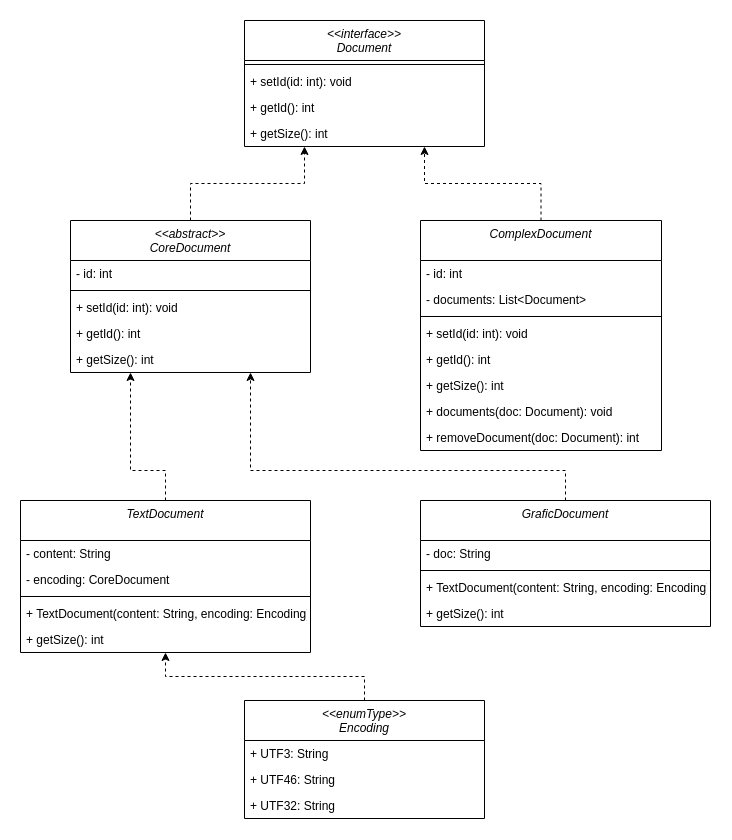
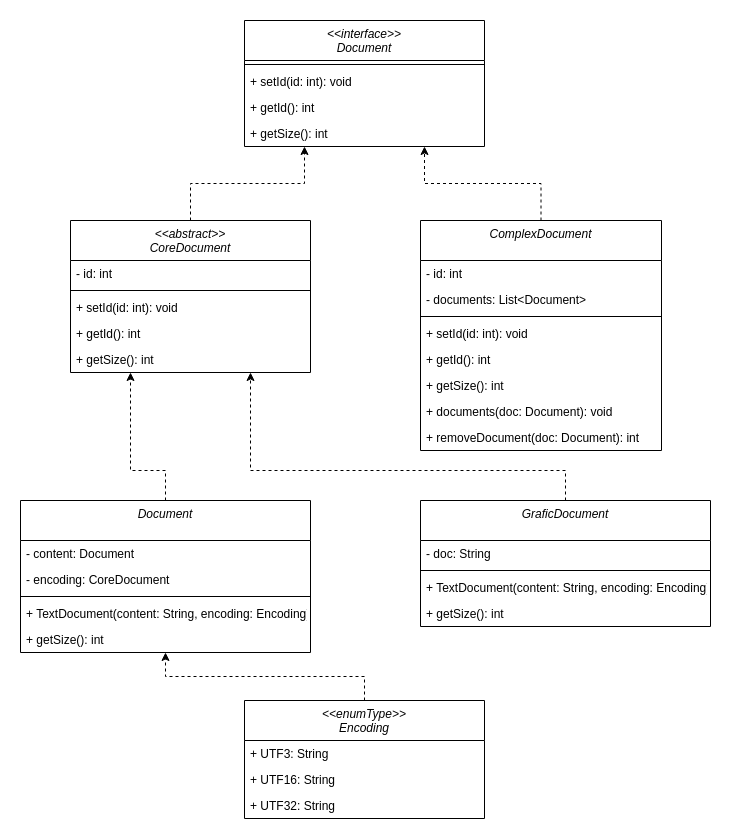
  <mxCell id="0" />
  <mxCell id="1" parent="0" />
  <mxCell id="2" value="&lt;&lt;interface&gt;&gt;&#10;Document" style="swimlane;fontStyle=2;align=center;verticalAlign=top;childLayout=stackLayout;horizontal=1;startSize=40;horizontalStack=0;resizeParent=1;resizeLast=0;collapsible=1;marginBottom=0;rounded=0;shadow=0;strokeWidth=1;" parent="1" vertex="1"><mxGeometry x="244" y="20" width="240" height="126" as="geometry"><mxRectangle x="230" y="140" width="160" height="26" as="alternateBounds" /></mxGeometry></mxCell>
  <mxCell id="3" value="" style="line;html=1;strokeWidth=1;align=left;verticalAlign=middle;spacingTop=-1;spacingLeft=3;spacingRight=3;rotatable=0;labelPosition=right;points=[];portConstraint=eastwest;" parent="2" vertex="1"><mxGeometry y="40" width="240" height="8" as="geometry" /></mxCell>
  <mxCell id="4" value="+ setId(id: int): void" style="text;align=left;verticalAlign=top;spacingLeft=4;spacingRight=4;overflow=hidden;rotatable=0;points=[[0,0.5],[1,0.5]];portConstraint=eastwest;" parent="2" vertex="1"><mxGeometry y="48" width="240" height="26" as="geometry" /></mxCell>
  <mxCell id="5" value="+ getId(): int" style="text;align=left;verticalAlign=top;spacingLeft=4;spacingRight=4;overflow=hidden;rotatable=0;points=[[0,0.5],[1,0.5]];portConstraint=eastwest;" parent="2" vertex="1"><mxGeometry y="74" width="240" height="26" as="geometry" /></mxCell>
  <mxCell id="6" value="+ getSize(): int" style="text;align=left;verticalAlign=top;spacingLeft=4;spacingRight=4;overflow=hidden;rotatable=0;points=[[0,0.5],[1,0.5]];portConstraint=eastwest;" parent="2" vertex="1"><mxGeometry y="100" width="240" height="26" as="geometry" /></mxCell>
  <mxCell id="7" style="edgeStyle=orthogonalEdgeStyle;rounded=0;orthogonalLoop=1;jettySize=auto;html=1;exitX=0.5;exitY=0;exitDx=0;exitDy=0;entryX=0.25;entryY=1;entryDx=0;entryDy=0;dashed=1;" parent="1" source="8" target="2" edge="1"><mxGeometry relative="1" as="geometry" /></mxCell>
  <mxCell id="8" value="&lt;&lt;abstract&gt;&gt;&#10;CoreDocument" style="swimlane;fontStyle=2;align=center;verticalAlign=top;childLayout=stackLayout;horizontal=1;startSize=40;horizontalStack=0;resizeParent=1;resizeLast=0;collapsible=1;marginBottom=0;rounded=0;shadow=0;strokeWidth=1;" parent="1" vertex="1"><mxGeometry x="70" y="220" width="240" height="152" as="geometry"><mxRectangle x="230" y="140" width="160" height="26" as="alternateBounds" /></mxGeometry></mxCell>
  <mxCell id="9" value="- id: int" style="text;align=left;verticalAlign=top;spacingLeft=4;spacingRight=4;overflow=hidden;rotatable=0;points=[[0,0.5],[1,0.5]];portConstraint=eastwest;" parent="8" vertex="1"><mxGeometry y="40" width="240" height="26" as="geometry" /></mxCell>
  <mxCell id="10" value="" style="line;html=1;strokeWidth=1;align=left;verticalAlign=middle;spacingTop=-1;spacingLeft=3;spacingRight=3;rotatable=0;labelPosition=right;points=[];portConstraint=eastwest;" parent="8" vertex="1"><mxGeometry y="66" width="240" height="8" as="geometry" /></mxCell>
  <mxCell id="11" value="+ setId(id: int): void" style="text;align=left;verticalAlign=top;spacingLeft=4;spacingRight=4;overflow=hidden;rotatable=0;points=[[0,0.5],[1,0.5]];portConstraint=eastwest;" parent="8" vertex="1"><mxGeometry y="74" width="240" height="26" as="geometry" /></mxCell>
  <mxCell id="12" value="+ getId(): int" style="text;align=left;verticalAlign=top;spacingLeft=4;spacingRight=4;overflow=hidden;rotatable=0;points=[[0,0.5],[1,0.5]];portConstraint=eastwest;" parent="8" vertex="1"><mxGeometry y="100" width="240" height="26" as="geometry" /></mxCell>
  <mxCell id="13" value="+ getSize(): int" style="text;align=left;verticalAlign=top;spacingLeft=4;spacingRight=4;overflow=hidden;rotatable=0;points=[[0,0.5],[1,0.5]];portConstraint=eastwest;" parent="8" vertex="1"><mxGeometry y="126" width="240" height="26" as="geometry" /></mxCell>
  <mxCell id="14" style="edgeStyle=orthogonalEdgeStyle;rounded=0;orthogonalLoop=1;jettySize=auto;html=1;exitX=0.5;exitY=0;exitDx=0;exitDy=0;entryX=0.75;entryY=1;entryDx=0;entryDy=0;dashed=1;" parent="1" source="15" target="2" edge="1"><mxGeometry relative="1" as="geometry" /></mxCell>
  <mxCell id="15" value="ComplexDocument" style="swimlane;fontStyle=2;align=center;verticalAlign=top;childLayout=stackLayout;horizontal=1;startSize=40;horizontalStack=0;resizeParent=1;resizeLast=0;collapsible=1;marginBottom=0;rounded=0;shadow=0;strokeWidth=1;" parent="1" vertex="1"><mxGeometry x="420" y="220" width="241" height="230" as="geometry"><mxRectangle x="230" y="140" width="160" height="26" as="alternateBounds" /></mxGeometry></mxCell>
  <mxCell id="16" value="- id: int" style="text;align=left;verticalAlign=top;spacingLeft=4;spacingRight=4;overflow=hidden;rotatable=0;points=[[0,0.5],[1,0.5]];portConstraint=eastwest;" parent="15" vertex="1"><mxGeometry y="40" width="241" height="26" as="geometry" /></mxCell>
  <mxCell id="17" value="- documents: List&lt;Document&gt;" style="text;align=left;verticalAlign=top;spacingLeft=4;spacingRight=4;overflow=hidden;rotatable=0;points=[[0,0.5],[1,0.5]];portConstraint=eastwest;" parent="15" vertex="1"><mxGeometry y="66" width="241" height="26" as="geometry" /></mxCell>
  <mxCell id="18" value="" style="line;html=1;strokeWidth=1;align=left;verticalAlign=middle;spacingTop=-1;spacingLeft=3;spacingRight=3;rotatable=0;labelPosition=right;points=[];portConstraint=eastwest;" parent="15" vertex="1"><mxGeometry y="92" width="241" height="8" as="geometry" /></mxCell>
  <mxCell id="19" value="+ setId(id: int): void" style="text;align=left;verticalAlign=top;spacingLeft=4;spacingRight=4;overflow=hidden;rotatable=0;points=[[0,0.5],[1,0.5]];portConstraint=eastwest;" parent="15" vertex="1"><mxGeometry y="100" width="241" height="26" as="geometry" /></mxCell>
  <mxCell id="20" value="+ getId(): int" style="text;align=left;verticalAlign=top;spacingLeft=4;spacingRight=4;overflow=hidden;rotatable=0;points=[[0,0.5],[1,0.5]];portConstraint=eastwest;" parent="15" vertex="1"><mxGeometry y="126" width="241" height="26" as="geometry" /></mxCell>
  <mxCell id="21" value="+ getSize(): int" style="text;align=left;verticalAlign=top;spacingLeft=4;spacingRight=4;overflow=hidden;rotatable=0;points=[[0,0.5],[1,0.5]];portConstraint=eastwest;" parent="15" vertex="1"><mxGeometry y="152" width="241" height="26" as="geometry" /></mxCell>
  <mxCell id="22" value="+ documents(doc: Document): void" style="text;align=left;verticalAlign=top;spacingLeft=4;spacingRight=4;overflow=hidden;rotatable=0;points=[[0,0.5],[1,0.5]];portConstraint=eastwest;" parent="15" vertex="1"><mxGeometry y="178" width="241" height="26" as="geometry" /></mxCell>
  <mxCell id="23" value="+ removeDocument(doc: Document): int" style="text;align=left;verticalAlign=top;spacingLeft=4;spacingRight=4;overflow=hidden;rotatable=0;points=[[0,0.5],[1,0.5]];portConstraint=eastwest;" parent="15" vertex="1"><mxGeometry y="204" width="241" height="26" as="geometry" /></mxCell>
  <mxCell id="24" style="edgeStyle=orthogonalEdgeStyle;rounded=0;orthogonalLoop=1;jettySize=auto;html=1;exitX=0.5;exitY=0;exitDx=0;exitDy=0;entryX=0.25;entryY=1;entryDx=0;entryDy=0;dashed=1;" parent="1" source="25" target="8" edge="1"><mxGeometry relative="1" as="geometry"><Array as="points"><mxPoint x="165" y="470" /><mxPoint x="130" y="470" /></Array></mxGeometry></mxCell>
- <mxCell id="25" value="TextDocument" style="swimlane;fontStyle=2;align=center;verticalAlign=top;childLayout=stackLayout;horizontal=1;startSize=40;horizontalStack=0;resizeParent=1;resizeLast=0;collapsible=1;marginBottom=0;rounded=0;shadow=0;strokeWidth=1;" parent="1" vertex="1"><mxGeometry x="20" y="500" width="290" height="152" as="geometry"><mxRectangle x="230" y="140" width="160" height="26" as="alternateBounds" /></mxGeometry></mxCell>
- <mxCell id="26" value="- content: String" style="text;align=left;verticalAlign=top;spacingLeft=4;spacingRight=4;overflow=hidden;rotatable=0;points=[[0,0.5],[1,0.5]];portConstraint=eastwest;" parent="25" vertex="1"><mxGeometry y="40" width="290" height="26" as="geometry" /></mxCell>
+ <mxCell id="25" value="Document" style="swimlane;fontStyle=2;align=center;verticalAlign=top;childLayout=stackLayout;horizontal=1;startSize=40;horizontalStack=0;resizeParent=1;resizeLast=0;collapsible=1;marginBottom=0;rounded=0;shadow=0;strokeWidth=1;" parent="1" vertex="1"><mxGeometry x="20" y="500" width="290" height="152" as="geometry"><mxRectangle x="230" y="140" width="160" height="26" as="alternateBounds" /></mxGeometry></mxCell>
+ <mxCell id="26" value="- content: Document" style="text;align=left;verticalAlign=top;spacingLeft=4;spacingRight=4;overflow=hidden;rotatable=0;points=[[0,0.5],[1,0.5]];portConstraint=eastwest;" parent="25" vertex="1"><mxGeometry y="40" width="290" height="26" as="geometry" /></mxCell>
  <mxCell id="27" value="- encoding: CoreDocument" style="text;align=left;verticalAlign=top;spacingLeft=4;spacingRight=4;overflow=hidden;rotatable=0;points=[[0,0.5],[1,0.5]];portConstraint=eastwest;" parent="25" vertex="1"><mxGeometry y="66" width="290" height="26" as="geometry" /></mxCell>
  <mxCell id="28" value="" style="line;html=1;strokeWidth=1;align=left;verticalAlign=middle;spacingTop=-1;spacingLeft=3;spacingRight=3;rotatable=0;labelPosition=right;points=[];portConstraint=eastwest;" parent="25" vertex="1"><mxGeometry y="92" width="290" height="8" as="geometry" /></mxCell>
  <mxCell id="29" value="+ TextDocument(content: String, encoding: Encoding)" style="text;align=left;verticalAlign=top;spacingLeft=4;spacingRight=4;overflow=hidden;rotatable=0;points=[[0,0.5],[1,0.5]];portConstraint=eastwest;" parent="25" vertex="1"><mxGeometry y="100" width="290" height="26" as="geometry" /></mxCell>
  <mxCell id="30" value="+ getSize(): int" style="text;align=left;verticalAlign=top;spacingLeft=4;spacingRight=4;overflow=hidden;rotatable=0;points=[[0,0.5],[1,0.5]];portConstraint=eastwest;" parent="25" vertex="1"><mxGeometry y="126" width="290" height="26" as="geometry" /></mxCell>
  <mxCell id="31" style="edgeStyle=orthogonalEdgeStyle;rounded=0;orthogonalLoop=1;jettySize=auto;html=1;exitX=0.5;exitY=0;exitDx=0;exitDy=0;entryX=0.75;entryY=1;entryDx=0;entryDy=0;dashed=1;" parent="1" source="32" target="8" edge="1"><mxGeometry relative="1" as="geometry"><Array as="points"><mxPoint x="565" y="470" /><mxPoint x="250" y="470" /></Array></mxGeometry></mxCell>
  <mxCell id="32" value="GraficDocument" style="swimlane;fontStyle=2;align=center;verticalAlign=top;childLayout=stackLayout;horizontal=1;startSize=40;horizontalStack=0;resizeParent=1;resizeLast=0;collapsible=1;marginBottom=0;rounded=0;shadow=0;strokeWidth=1;" parent="1" vertex="1"><mxGeometry x="420" y="500" width="290" height="126" as="geometry"><mxRectangle x="230" y="140" width="160" height="26" as="alternateBounds" /></mxGeometry></mxCell>
  <mxCell id="33" value="- doc: String" style="text;align=left;verticalAlign=top;spacingLeft=4;spacingRight=4;overflow=hidden;rotatable=0;points=[[0,0.5],[1,0.5]];portConstraint=eastwest;" parent="32" vertex="1"><mxGeometry y="40" width="290" height="26" as="geometry" /></mxCell>
  <mxCell id="34" value="" style="line;html=1;strokeWidth=1;align=left;verticalAlign=middle;spacingTop=-1;spacingLeft=3;spacingRight=3;rotatable=0;labelPosition=right;points=[];portConstraint=eastwest;" parent="32" vertex="1"><mxGeometry y="66" width="290" height="8" as="geometry" /></mxCell>
  <mxCell id="35" value="+ TextDocument(content: String, encoding: Encoding)" style="text;align=left;verticalAlign=top;spacingLeft=4;spacingRight=4;overflow=hidden;rotatable=0;points=[[0,0.5],[1,0.5]];portConstraint=eastwest;" parent="32" vertex="1"><mxGeometry y="74" width="290" height="26" as="geometry" /></mxCell>
  <mxCell id="36" value="+ getSize(): int" style="text;align=left;verticalAlign=top;spacingLeft=4;spacingRight=4;overflow=hidden;rotatable=0;points=[[0,0.5],[1,0.5]];portConstraint=eastwest;" parent="32" vertex="1"><mxGeometry y="100" width="290" height="26" as="geometry" /></mxCell>
  <mxCell id="37" style="edgeStyle=orthogonalEdgeStyle;rounded=0;orthogonalLoop=1;jettySize=auto;html=1;exitX=0.5;exitY=0;exitDx=0;exitDy=0;dashed=1;" parent="1" source="38" target="25" edge="1"><mxGeometry relative="1" as="geometry" /></mxCell>
  <mxCell id="38" value="&lt;&lt;enumType&gt;&gt;&#10;Encoding" style="swimlane;fontStyle=2;align=center;verticalAlign=top;childLayout=stackLayout;horizontal=1;startSize=40;horizontalStack=0;resizeParent=1;resizeLast=0;collapsible=1;marginBottom=0;rounded=0;shadow=0;strokeWidth=1;" parent="1" vertex="1"><mxGeometry x="244" y="700" width="240" height="118" as="geometry"><mxRectangle x="230" y="140" width="160" height="26" as="alternateBounds" /></mxGeometry></mxCell>
  <mxCell id="39" value="+ UTF3: String" style="text;align=left;verticalAlign=top;spacingLeft=4;spacingRight=4;overflow=hidden;rotatable=0;points=[[0,0.5],[1,0.5]];portConstraint=eastwest;" parent="38" vertex="1"><mxGeometry y="40" width="240" height="26" as="geometry" /></mxCell>
- <mxCell id="40" value="+ UTF46: String" style="text;align=left;verticalAlign=top;spacingLeft=4;spacingRight=4;overflow=hidden;rotatable=0;points=[[0,0.5],[1,0.5]];portConstraint=eastwest;" parent="38" vertex="1"><mxGeometry y="66" width="240" height="26" as="geometry" /></mxCell>
+ <mxCell id="40" value="+ UTF16: String" style="text;align=left;verticalAlign=top;spacingLeft=4;spacingRight=4;overflow=hidden;rotatable=0;points=[[0,0.5],[1,0.5]];portConstraint=eastwest;" parent="38" vertex="1"><mxGeometry y="66" width="240" height="26" as="geometry" /></mxCell>
  <mxCell id="41" value="+ UTF32: String" style="text;align=left;verticalAlign=top;spacingLeft=4;spacingRight=4;overflow=hidden;rotatable=0;points=[[0,0.5],[1,0.5]];portConstraint=eastwest;" parent="38" vertex="1"><mxGeometry y="92" width="240" height="26" as="geometry" /></mxCell>
